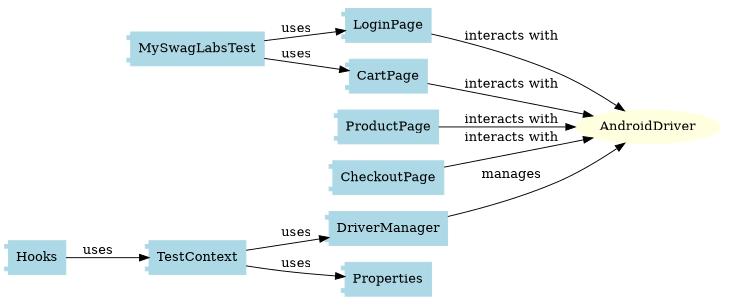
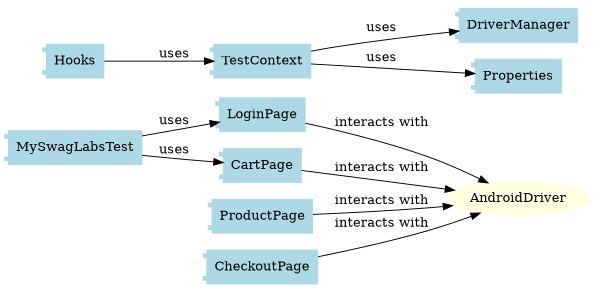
  digraph {
    rankdir=LR
    node [color=lightblue shape=component style=filled]
    n1 [label=MySwagLabsTest]
    n2 [label=LoginPage]
    n3 [label=CartPage]
    n4 [color=lightyellow label=AndroidDriver shape=ellipse]
    n5 [label=ProductPage]
    n6 [label=CheckoutPage]
    n7 [label=Hooks]
    n8 [label=TestContext]
    n9 [label=DriverManager]
    n10 [label=Properties]
    n1 -> n2 [label=uses]
    n1 -> n3 [label=uses]
    n2 -> n4 [label="interacts with"]
    n3 -> n4 [label="interacts with"]
    n5 -> n4 [label="interacts with"]
    n6 -> n4 [label="interacts with"]
    n7 -> n8 [label=uses]
    n8 -> n9 [label=uses]
    n8 -> n10 [label=uses]
-   n9 -> n4 [label=manages]
  }
